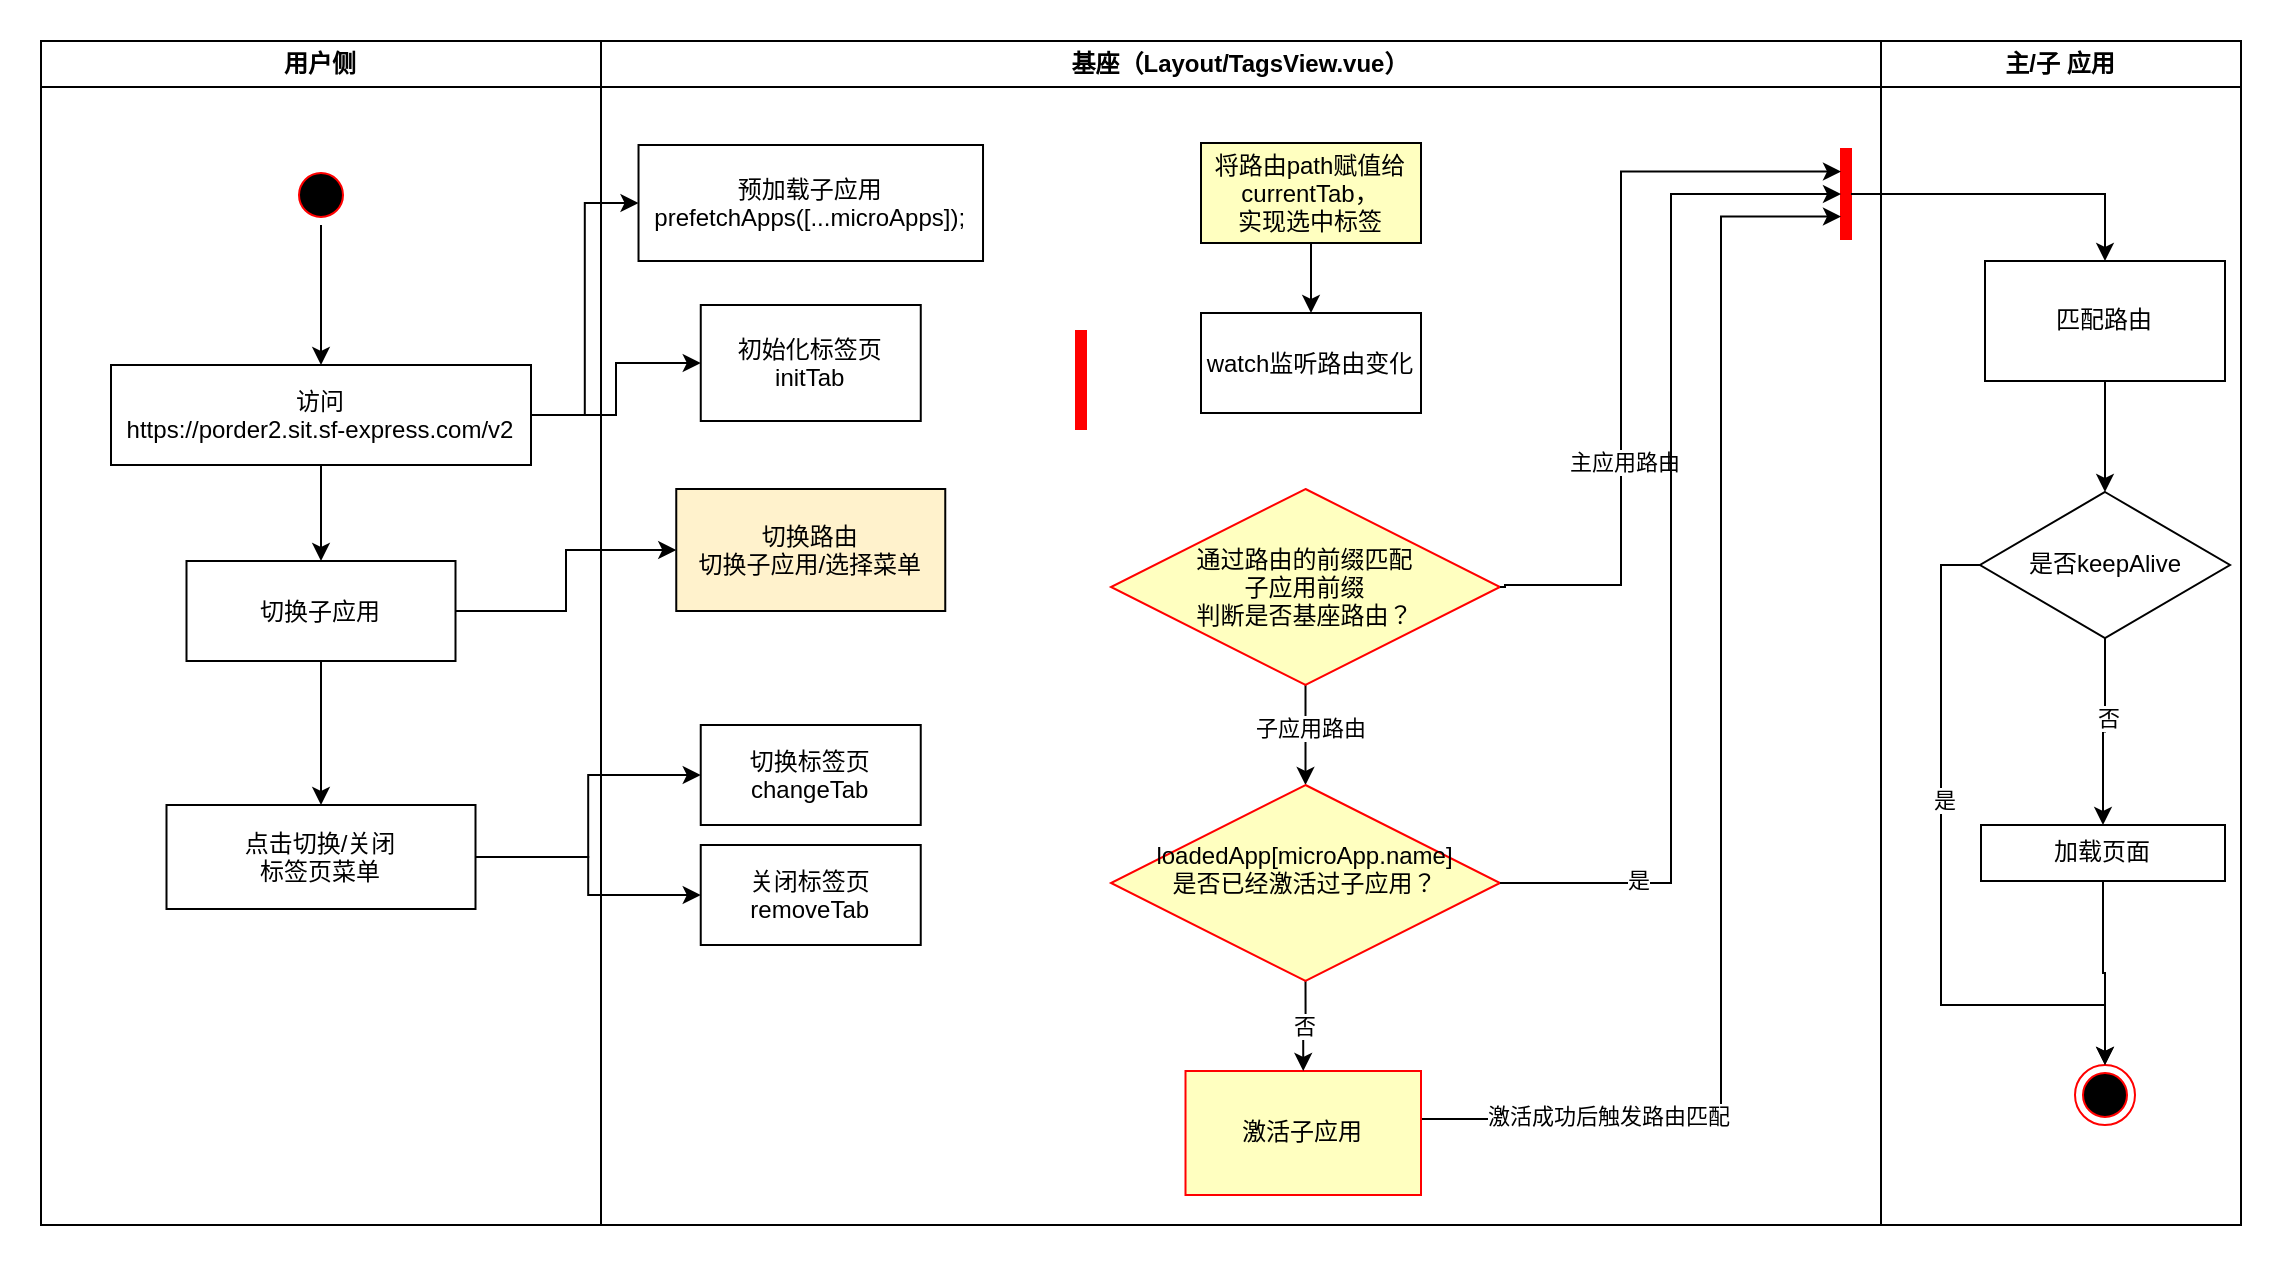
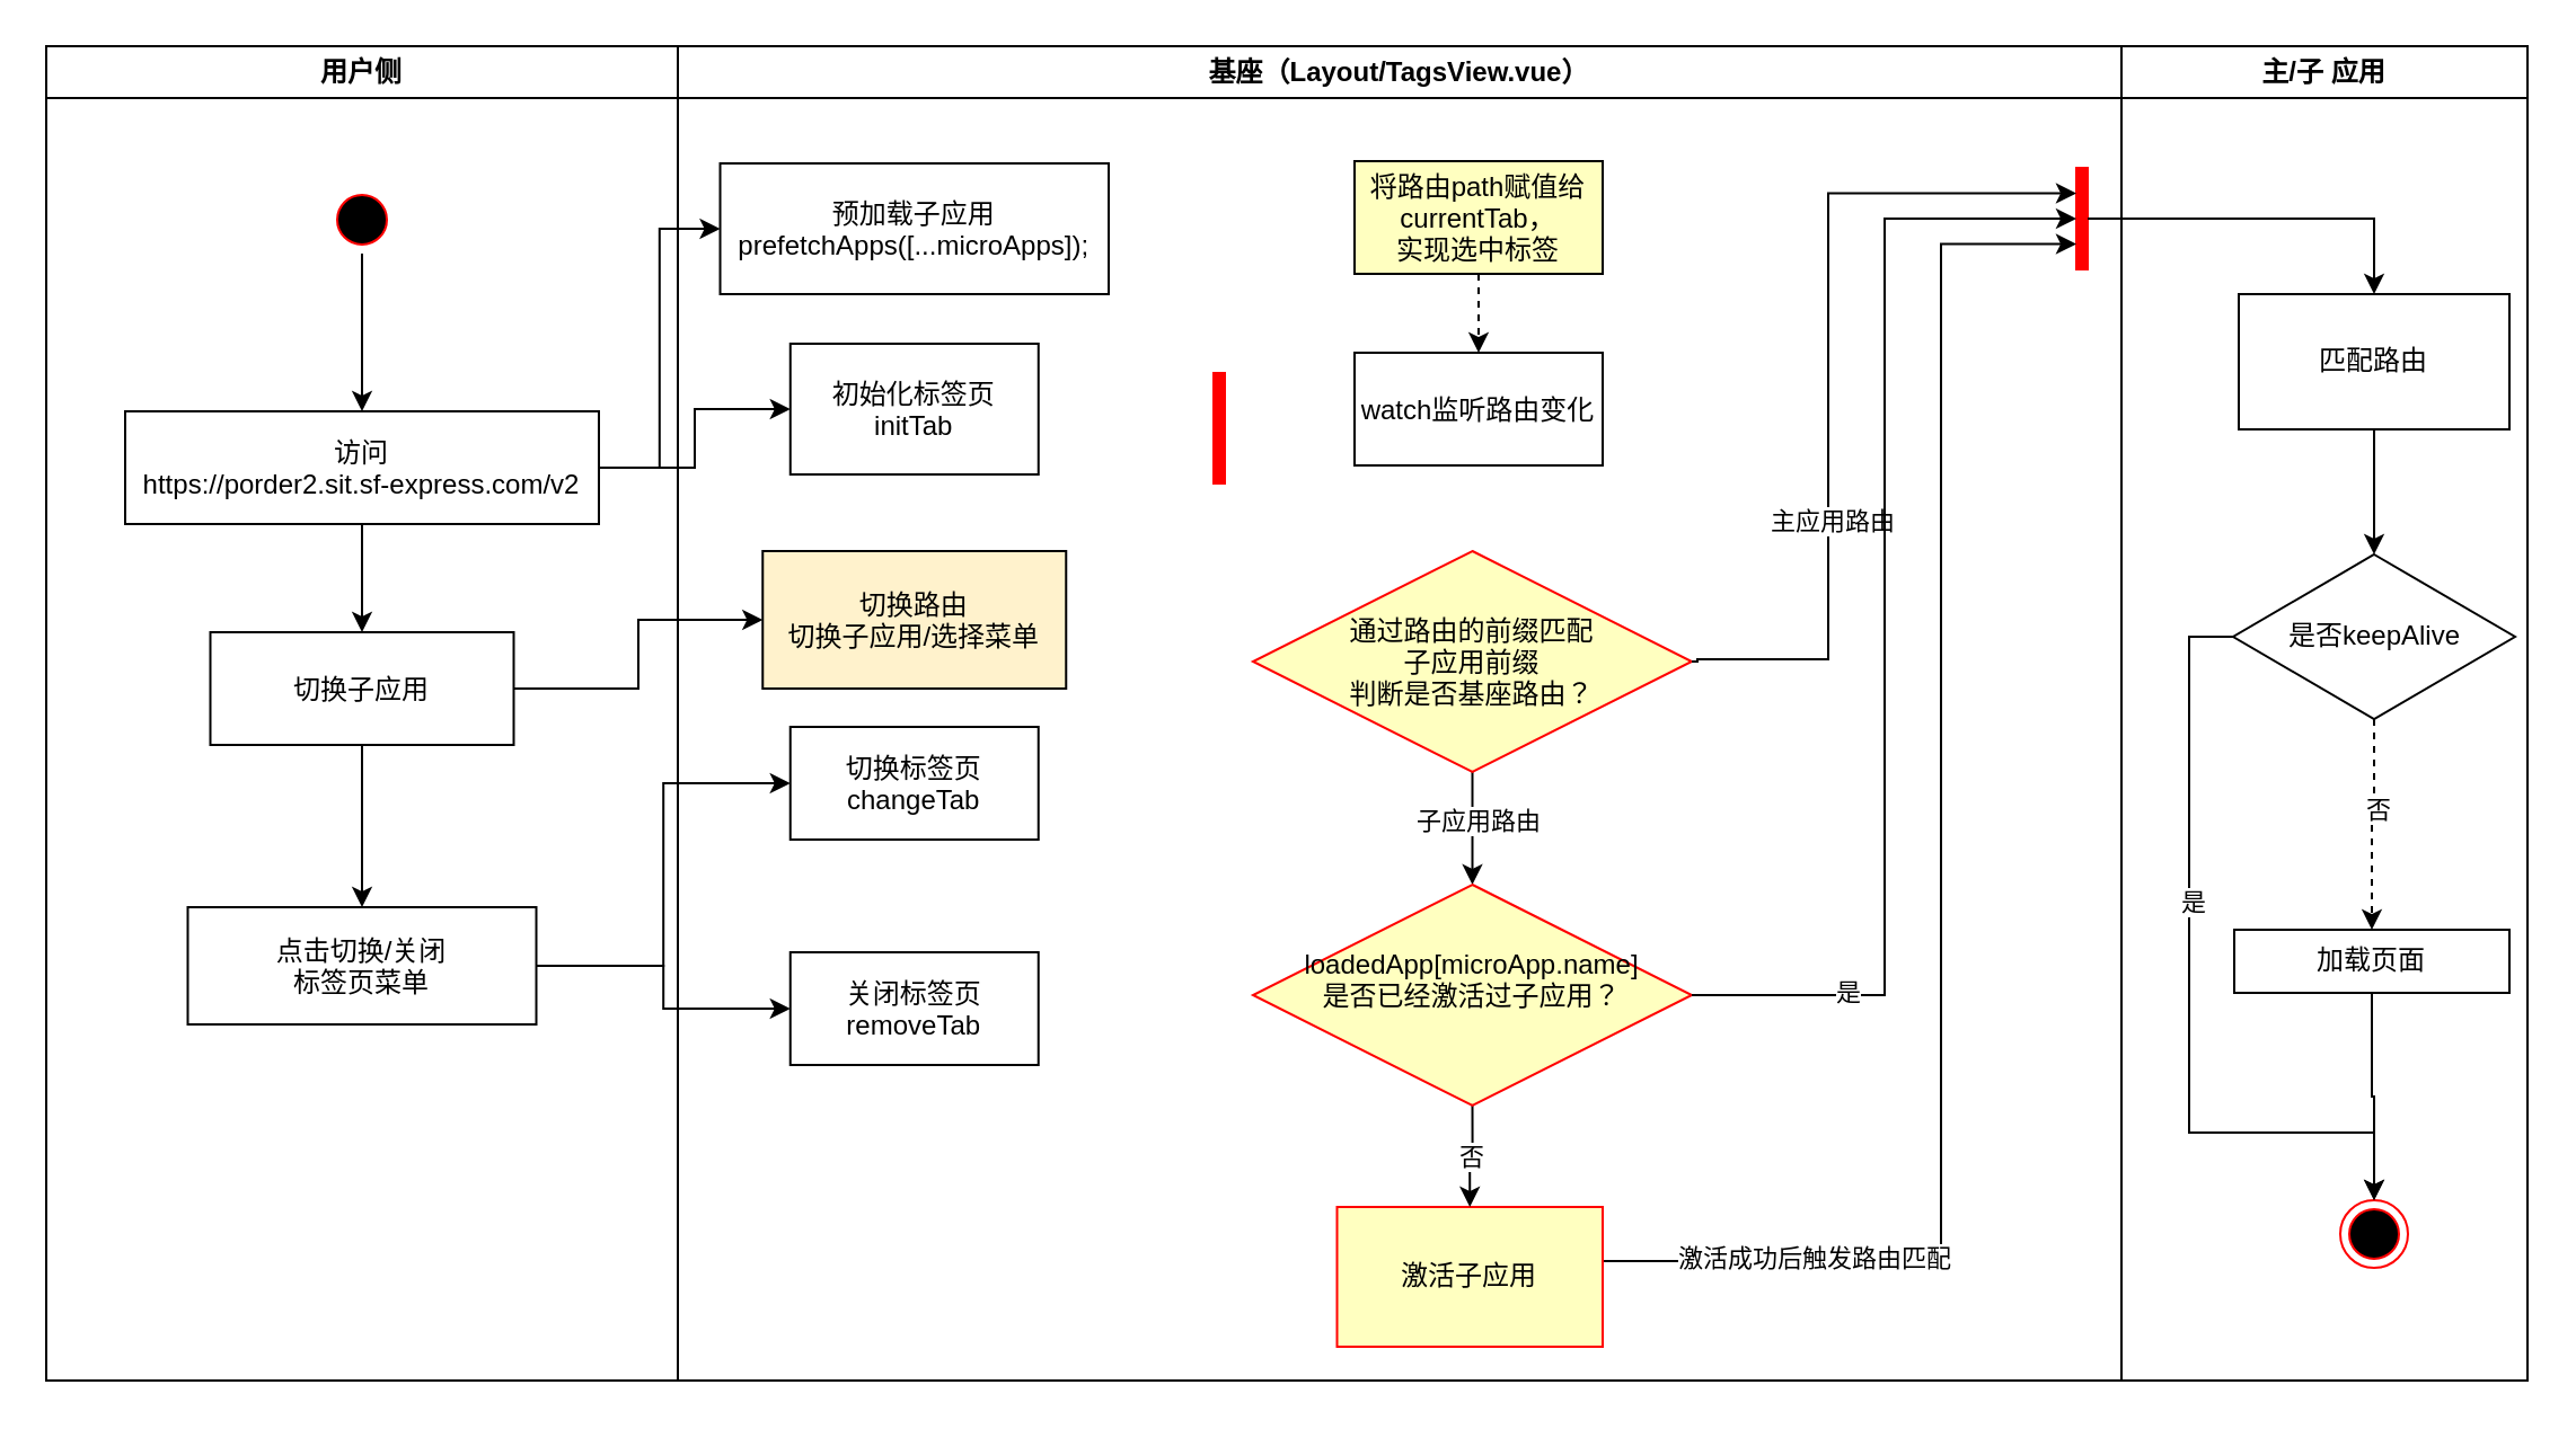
  <mxCell id="0" />
  <mxCell id="1" parent="0" />
  <mxCell id="2" value="用户侧" style="swimlane;whiteSpace=wrap" parent="1" vertex="1"><mxGeometry x="20" y="20" width="280" height="592" as="geometry" /></mxCell>
  <mxCell id="3" style="edgeStyle=orthogonalEdgeStyle;rounded=0;orthogonalLoop=1;jettySize=auto;html=1;exitX=0.5;exitY=1;exitDx=0;exitDy=0;entryX=0.5;entryY=0;entryDx=0;entryDy=0;" edge="1" parent="2" source="4" target="8"><mxGeometry relative="1" as="geometry" /></mxCell>
  <mxCell id="4" value="访问&#10;https://porder2.sit.sf-express.com/v2" style="" parent="2" vertex="1"><mxGeometry x="35" y="162" width="210" height="50" as="geometry" /></mxCell>
  <mxCell id="5" style="edgeStyle=orthogonalEdgeStyle;rounded=0;orthogonalLoop=1;jettySize=auto;html=1;entryX=0.5;entryY=0;entryDx=0;entryDy=0;" edge="1" parent="2" source="6" target="4"><mxGeometry relative="1" as="geometry" /></mxCell>
  <mxCell id="6" value="" style="ellipse;shape=startState;fillColor=#000000;strokeColor=#ff0000;" parent="2" vertex="1"><mxGeometry x="125" y="62" width="30" height="30" as="geometry" /></mxCell>
  <mxCell id="7" value="" style="edgeStyle=orthogonalEdgeStyle;rounded=0;orthogonalLoop=1;jettySize=auto;html=1;" edge="1" parent="2" source="8" target="9"><mxGeometry relative="1" as="geometry" /></mxCell>
  <mxCell id="8" value="切换子应用" style="" vertex="1" parent="2"><mxGeometry x="72.75" y="260" width="134.5" height="50" as="geometry" /></mxCell>
  <mxCell id="9" value="点击切换/关闭&#10;标签页菜单" style="" vertex="1" parent="2"><mxGeometry x="62.75" y="382" width="154.5" height="52" as="geometry" /></mxCell>
  <mxCell id="10" value="基座（Layout/TagsView.vue）" style="swimlane;whiteSpace=wrap" parent="1" vertex="1"><mxGeometry x="300" y="20" width="640" height="592" as="geometry" /></mxCell>
  <mxCell id="11" value="切换路由&#10;切换子应用/选择菜单" style="fillColor=#fff2cc;" parent="10" vertex="1"><mxGeometry x="37.63" y="224" width="134.5" height="61" as="geometry" /></mxCell>
  <mxCell id="12" value="watch监听路由变化" style="" parent="10" vertex="1"><mxGeometry x="300" y="136" width="110" height="50" as="geometry" /></mxCell>
  <mxCell id="13" value="初始化标签页&#10;initTab" style="" parent="10" vertex="1"><mxGeometry x="49.88" y="132" width="110" height="58" as="geometry" /></mxCell>
  <mxCell id="14" value="" style="edgeStyle=orthogonalEdgeStyle;rounded=0;orthogonalLoop=1;jettySize=auto;html=1;" edge="1" parent="10" source="16" target="28"><mxGeometry relative="1" as="geometry" /></mxCell>
  <mxCell id="15" value="子应用路由" style="edgeLabel;html=1;align=center;verticalAlign=middle;resizable=0;points=[];" vertex="1" connectable="0" parent="14"><mxGeometry x="-0.151" y="2" relative="1" as="geometry"><mxPoint as="offset" /></mxGeometry></mxCell>
  <mxCell id="16" value="通过路由的前缀匹配&#10;子应用前缀&#10;判断是否基座路由？" style="rhombus;fillColor=#ffffc0;strokeColor=#ff0000;" parent="10" vertex="1"><mxGeometry x="255" y="224" width="194.5" height="98" as="geometry" /></mxCell>
  <mxCell id="17" value="" style="shape=line;strokeWidth=6;strokeColor=#ff0000;rotation=90" parent="10" vertex="1"><mxGeometry x="215" y="162" width="50" height="15" as="geometry" /></mxCell>
  <mxCell id="18" value="" style="whiteSpace=wrap;strokeColor=#FF0000;fillColor=#FF0000" parent="10" vertex="1"><mxGeometry x="620" y="54" width="5" height="45" as="geometry" /></mxCell>
- <mxCell id="19" style="edgeStyle=orthogonalEdgeStyle;rounded=0;orthogonalLoop=1;jettySize=auto;html=1;exitX=0.5;exitY=1;exitDx=0;exitDy=0;entryX=0.5;entryY=0;entryDx=0;entryDy=0;" edge="1" parent="10" source="20" target="12"><mxGeometry relative="1" as="geometry" /></mxCell>
+ <mxCell id="19" style="edgeStyle=orthogonalEdgeStyle;rounded=0;orthogonalLoop=1;jettySize=auto;html=1;exitX=0.5;exitY=1;exitDx=0;exitDy=0;entryX=0.5;entryY=0;entryDx=0;entryDy=0;dashed=1;" edge="1" parent="10" source="20" target="12"><mxGeometry relative="1" as="geometry" /></mxCell>
  <mxCell id="20" value="将路由path赋值给&#10;currentTab，&#10;实现选中标签" style="fillColor=#ffffc0;" vertex="1" parent="10"><mxGeometry x="300" y="51" width="110" height="50" as="geometry" /></mxCell>
- <mxCell id="21" value="切换标签页&#10;changeTab" style="" vertex="1" parent="10"><mxGeometry x="49.87" y="342" width="110" height="50" as="geometry" /></mxCell>
+ <mxCell id="21" value="切换标签页&#10;changeTab" style="" vertex="1" parent="10"><mxGeometry x="49.87" y="302" width="110" height="50" as="geometry" /></mxCell>
  <mxCell id="22" value="预加载子应用&#10;prefetchApps([...microApps]);" style="" vertex="1" parent="10"><mxGeometry x="18.76" y="52" width="172.25" height="58" as="geometry" /></mxCell>
  <mxCell id="23" value="关闭标签页&#10;removeTab" style="" vertex="1" parent="10"><mxGeometry x="49.87" y="402" width="110" height="50" as="geometry" /></mxCell>
  <mxCell id="24" style="edgeStyle=orthogonalEdgeStyle;rounded=0;orthogonalLoop=1;jettySize=auto;html=1;exitX=1;exitY=0.5;exitDx=0;exitDy=0;entryX=0;entryY=0.75;entryDx=0;entryDy=0;" edge="1" parent="10" source="26" target="18"><mxGeometry relative="1" as="geometry"><mxPoint x="580" y="122" as="targetPoint" /><Array as="points"><mxPoint x="560" y="539" /><mxPoint x="560" y="88" /></Array></mxGeometry></mxCell>
  <mxCell id="25" value="激活成功后触发路由匹配" style="edgeLabel;html=1;align=center;verticalAlign=middle;resizable=0;points=[];" vertex="1" connectable="0" parent="24"><mxGeometry x="-0.701" y="2" relative="1" as="geometry"><mxPoint as="offset" /></mxGeometry></mxCell>
  <mxCell id="26" value="激活子应用" style="whiteSpace=wrap;html=1;fillColor=#ffffc0;strokeColor=#ff0000;" vertex="1" parent="10"><mxGeometry x="292.25" y="515" width="117.75" height="62" as="geometry" /></mxCell>
  <mxCell id="27" value="否" style="edgeStyle=orthogonalEdgeStyle;rounded=0;orthogonalLoop=1;jettySize=auto;html=1;exitX=0.5;exitY=1;exitDx=0;exitDy=0;entryX=0.5;entryY=0;entryDx=0;entryDy=0;" edge="1" parent="10" source="28" target="26"><mxGeometry relative="1" as="geometry" /></mxCell>
  <mxCell id="28" value="loadedApp[microApp.name]&#10;是否已经激活过子应用？&#10;" style="rhombus;fillColor=#ffffc0;strokeColor=#ff0000;" vertex="1" parent="10"><mxGeometry x="255" y="372" width="194.5" height="98" as="geometry" /></mxCell>
  <mxCell id="29" value="" style="edgeStyle=orthogonalEdgeStyle;rounded=0;orthogonalLoop=1;jettySize=auto;html=1;exitX=1;exitY=0.5;exitDx=0;exitDy=0;entryX=0;entryY=0.25;entryDx=0;entryDy=0;" edge="1" parent="10" source="16" target="18"><mxGeometry relative="1" as="geometry"><mxPoint x="550" y="212" as="targetPoint" /><Array as="points"><mxPoint x="452" y="273" /><mxPoint x="510" y="272" /><mxPoint x="510" y="156" /></Array></mxGeometry></mxCell>
  <mxCell id="30" value="主应用路由" style="edgeLabel;html=1;align=center;verticalAlign=middle;resizable=0;points=[];" vertex="1" connectable="0" parent="29"><mxGeometry x="-0.347" y="-1" relative="1" as="geometry"><mxPoint as="offset" /></mxGeometry></mxCell>
  <mxCell id="31" style="edgeStyle=orthogonalEdgeStyle;rounded=0;orthogonalLoop=1;jettySize=auto;html=1;exitX=1;exitY=0.5;exitDx=0;exitDy=0;entryX=0;entryY=0.5;entryDx=0;entryDy=0;" edge="1" parent="10" source="28" target="18"><mxGeometry relative="1" as="geometry"><mxPoint x="623" y="168" as="targetPoint" /><Array as="points"><mxPoint x="535" y="421" /><mxPoint x="535" y="77" /></Array></mxGeometry></mxCell>
  <mxCell id="32" value="是" style="edgeLabel;html=1;align=center;verticalAlign=middle;resizable=0;points=[];" vertex="1" connectable="0" parent="31"><mxGeometry x="-0.734" y="2" relative="1" as="geometry"><mxPoint x="1" as="offset" /></mxGeometry></mxCell>
  <mxCell id="33" value="主/子 应用" style="swimlane;whiteSpace=wrap" parent="1" vertex="1"><mxGeometry x="940" y="20" width="180" height="592" as="geometry" /></mxCell>
  <mxCell id="34" value="" style="ellipse;shape=endState;fillColor=#000000;strokeColor=#ff0000" parent="33" vertex="1"><mxGeometry x="97" y="512" width="30" height="30" as="geometry" /></mxCell>
  <mxCell id="35" value="" style="edgeStyle=orthogonalEdgeStyle;rounded=0;orthogonalLoop=1;jettySize=auto;html=1;entryX=0.5;entryY=0;entryDx=0;entryDy=0;exitX=0;exitY=0.5;exitDx=0;exitDy=0;" edge="1" parent="33" source="39" target="34"><mxGeometry relative="1" as="geometry"><mxPoint x="91" y="392" as="targetPoint" /><Array as="points"><mxPoint x="30" y="262" /><mxPoint x="30" y="482" /><mxPoint x="112" y="482" /></Array></mxGeometry></mxCell>
  <mxCell id="36" value="是" style="edgeLabel;html=1;align=center;verticalAlign=middle;resizable=0;points=[];" vertex="1" connectable="0" parent="35"><mxGeometry x="-0.219" y="1" relative="1" as="geometry"><mxPoint as="offset" /></mxGeometry></mxCell>
- <mxCell id="37" value="" style="edgeStyle=orthogonalEdgeStyle;rounded=0;orthogonalLoop=1;jettySize=auto;html=1;entryX=0.5;entryY=0;entryDx=0;entryDy=0;exitX=0.5;exitY=1;exitDx=0;exitDy=0;" edge="1" parent="33" source="39" target="41"><mxGeometry relative="1" as="geometry"><mxPoint x="190" y="282" as="targetPoint" /></mxGeometry></mxCell>
+ <mxCell id="37" value="" style="edgeStyle=orthogonalEdgeStyle;rounded=0;orthogonalLoop=1;jettySize=auto;html=1;entryX=0.5;entryY=0;entryDx=0;entryDy=0;exitX=0.5;exitY=1;exitDx=0;exitDy=0;dashed=1;" edge="1" parent="33" source="39" target="41"><mxGeometry relative="1" as="geometry"><mxPoint x="190" y="282" as="targetPoint" /></mxGeometry></mxCell>
  <mxCell id="38" value="否" style="edgeLabel;html=1;align=center;verticalAlign=middle;resizable=0;points=[];" vertex="1" connectable="0" parent="37"><mxGeometry x="-0.158" y="1" relative="1" as="geometry"><mxPoint as="offset" /></mxGeometry></mxCell>
  <mxCell id="39" value="是否keepAlive" style="rhombus;whiteSpace=wrap;html=1;" vertex="1" parent="33"><mxGeometry x="49.5" y="225.5" width="125" height="73" as="geometry" /></mxCell>
  <mxCell id="40" style="edgeStyle=orthogonalEdgeStyle;rounded=0;orthogonalLoop=1;jettySize=auto;html=1;exitX=0.5;exitY=1;exitDx=0;exitDy=0;entryX=0.5;entryY=0;entryDx=0;entryDy=0;" edge="1" parent="33" source="41" target="34"><mxGeometry relative="1" as="geometry"><mxPoint x="90" y="472" as="targetPoint" /></mxGeometry></mxCell>
  <mxCell id="41" value="加载页面" style="whiteSpace=wrap;html=1;" vertex="1" parent="33"><mxGeometry x="50" y="392" width="122" height="28" as="geometry" /></mxCell>
  <mxCell id="42" style="edgeStyle=orthogonalEdgeStyle;rounded=0;orthogonalLoop=1;jettySize=auto;html=1;exitX=0.5;exitY=1;exitDx=0;exitDy=0;entryX=0.5;entryY=0;entryDx=0;entryDy=0;" edge="1" parent="33" source="43" target="39"><mxGeometry relative="1" as="geometry" /></mxCell>
  <mxCell id="43" value="匹配路由" style="whiteSpace=wrap;html=1;" vertex="1" parent="33"><mxGeometry x="52" y="110" width="120" height="60" as="geometry" /></mxCell>
  <mxCell id="44" style="edgeStyle=orthogonalEdgeStyle;rounded=0;orthogonalLoop=1;jettySize=auto;html=1;exitX=1;exitY=0.5;exitDx=0;exitDy=0;entryX=0;entryY=0.5;entryDx=0;entryDy=0;" edge="1" parent="1" source="4" target="22"><mxGeometry relative="1" as="geometry" /></mxCell>
  <mxCell id="45" style="edgeStyle=orthogonalEdgeStyle;rounded=0;orthogonalLoop=1;jettySize=auto;html=1;exitX=1;exitY=0.5;exitDx=0;exitDy=0;entryX=0;entryY=0.5;entryDx=0;entryDy=0;" edge="1" parent="1" source="4" target="13"><mxGeometry relative="1" as="geometry" /></mxCell>
  <mxCell id="46" style="edgeStyle=orthogonalEdgeStyle;rounded=0;orthogonalLoop=1;jettySize=auto;html=1;exitX=1;exitY=0.5;exitDx=0;exitDy=0;entryX=0;entryY=0.5;entryDx=0;entryDy=0;" edge="1" parent="1" source="8" target="11"><mxGeometry relative="1" as="geometry" /></mxCell>
  <mxCell id="47" style="edgeStyle=orthogonalEdgeStyle;rounded=0;orthogonalLoop=1;jettySize=auto;html=1;exitX=1;exitY=0.5;exitDx=0;exitDy=0;entryX=0;entryY=0.5;entryDx=0;entryDy=0;" edge="1" parent="1" source="9" target="21"><mxGeometry relative="1" as="geometry" /></mxCell>
  <mxCell id="48" style="edgeStyle=orthogonalEdgeStyle;rounded=0;orthogonalLoop=1;jettySize=auto;html=1;exitX=1;exitY=0.5;exitDx=0;exitDy=0;entryX=0;entryY=0.5;entryDx=0;entryDy=0;" edge="1" parent="1" source="9" target="23"><mxGeometry relative="1" as="geometry" /></mxCell>
  <mxCell id="49" style="edgeStyle=orthogonalEdgeStyle;rounded=0;orthogonalLoop=1;jettySize=auto;html=1;exitX=1;exitY=0.5;exitDx=0;exitDy=0;entryX=0.5;entryY=0;entryDx=0;entryDy=0;" edge="1" parent="1" source="18" target="43"><mxGeometry relative="1" as="geometry" /></mxCell>
